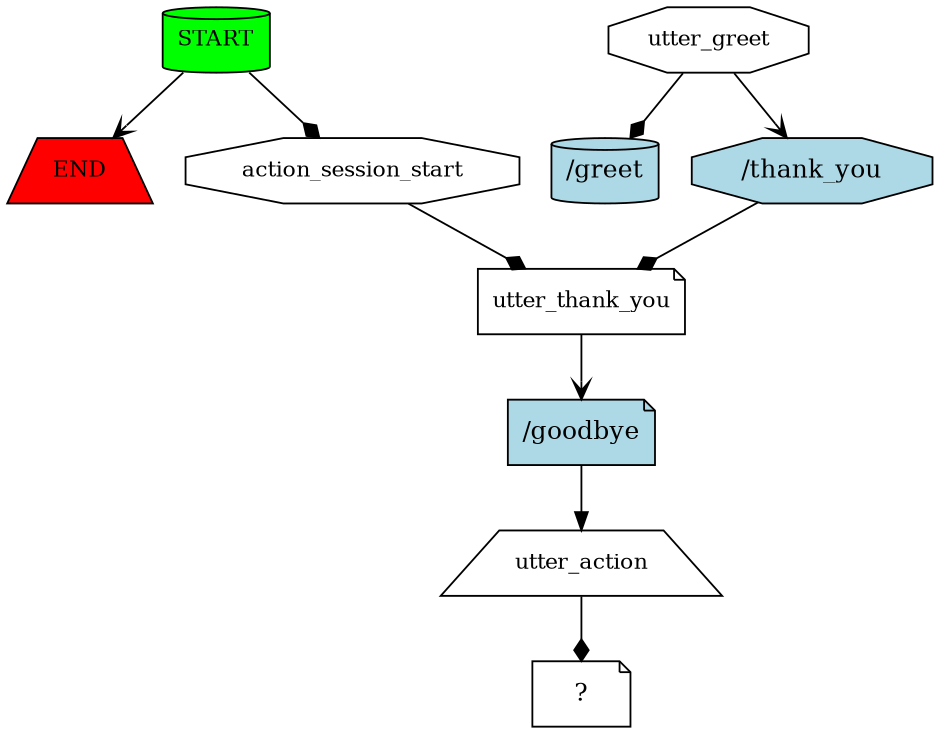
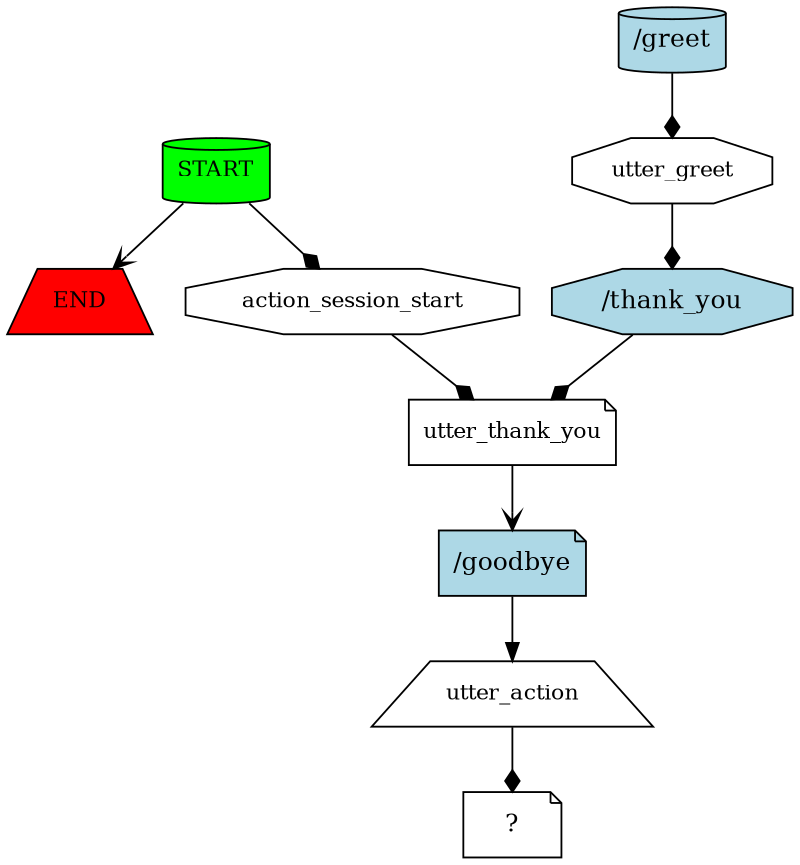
  digraph {
    node [fontsize=12 shape=octagon]
    edge [arrowhead=diamond]
    n1 [fillcolor=green label=START shape=cylinder style=filled]
    n2 [fillcolor=red label=END shape=trapezium style=filled]
    n3 [label=action_session_start]
    n4 [label=utter_thank_you shape=note]
    n5 [fillcolor=lightblue label="/greet" shape=cylinder style=filled fontsize=""]
    n6 [label=utter_greet]
    n7 [fillcolor=lightblue label="/thank_you" style=filled fontsize=""]
    n8 [fillcolor=lightblue label="/goodbye" shape=note style=filled fontsize=""]
    n9 [label=utter_action shape=trapezium]
    n10 [label="  ?  " shape=note fontsize=""]
    n1 -> n2 [arrowhead=vee]
    n1 -> n3
    n3 -> n4
    n4 -> n8 [arrowhead=vee]
-   n6 -> n5
-   n6 -> n7 [arrowhead=vee]
+   n5 -> n6
+   n6 -> n7
    n7 -> n4
    n8 -> n9 [arrowhead=normal]
    n9 -> n10
  }
